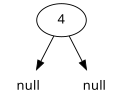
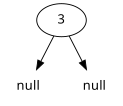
  digraph {
    node [fontname=Courrier shape=plaintext]
    n1 [label=null]
    n2 [label=null]
-   3 [label=4 shape=""]
+   3 [shape=""]
    3 -> n1
    3 -> n2
  }
